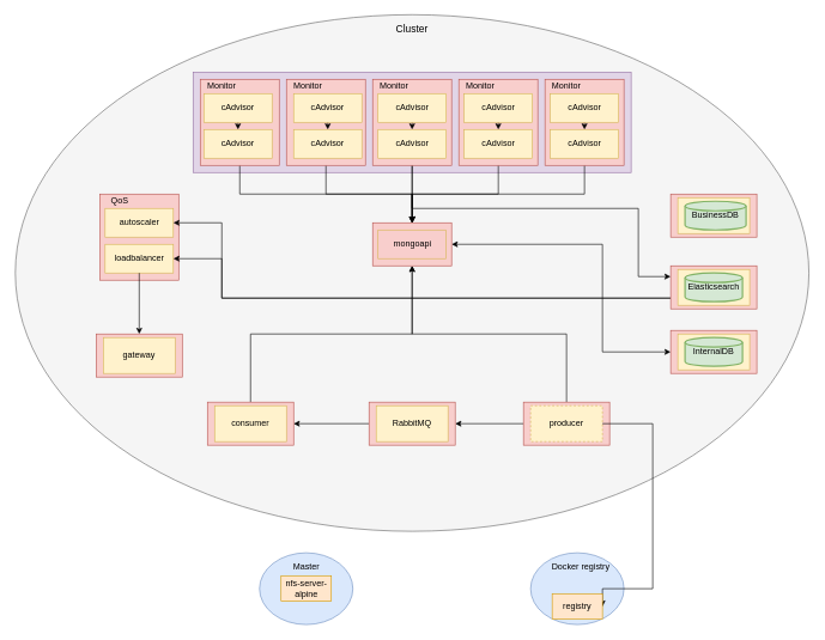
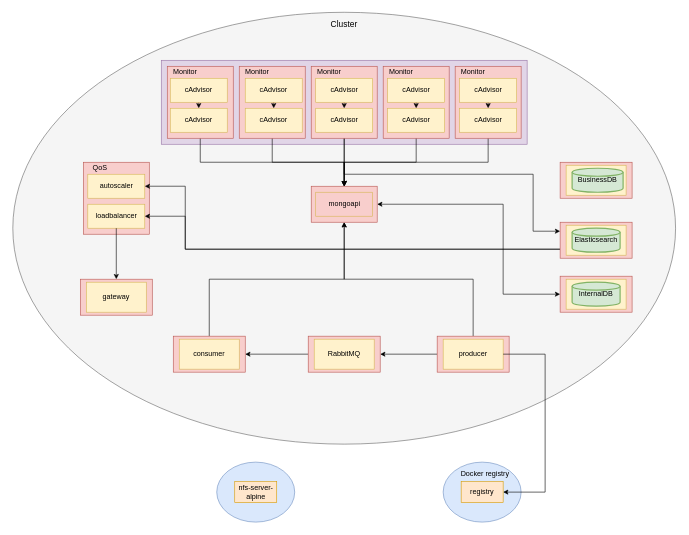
  <mxCell id="0" />
  <mxCell id="1" parent="0" />
  <mxCell id="2" value="" style="ellipse;whiteSpace=wrap;html=1;fillColor=#f5f5f5;strokeColor=#666666;fontColor=#333333;" vertex="1" parent="1"><mxGeometry x="20.5" y="20" width="1105" height="720" as="geometry" /></mxCell>
  <mxCell id="3" value="&lt;div style=&quot;font-size: 14px&quot;&gt;Cluster&lt;/div&gt;" style="text;html=1;strokeColor=none;fillColor=none;align=center;verticalAlign=middle;whiteSpace=wrap;rounded=0;" vertex="1" parent="1"><mxGeometry x="553" y="30" width="40" height="20" as="geometry" /></mxCell>
  <mxCell id="4" value="" style="rounded=0;whiteSpace=wrap;html=1;fillColor=#e1d5e7;strokeColor=#9673a6;" vertex="1" parent="1"><mxGeometry x="268" y="100" width="610" height="140" as="geometry" /></mxCell>
  <mxCell id="5" style="edgeStyle=orthogonalEdgeStyle;rounded=0;orthogonalLoop=1;jettySize=auto;html=1;exitX=0.5;exitY=1;exitDx=0;exitDy=0;entryX=0.5;entryY=0;entryDx=0;entryDy=0;" edge="1" parent="1" source="6" target="45"><mxGeometry relative="1" as="geometry" /></mxCell>
  <mxCell id="6" value="" style="rounded=0;whiteSpace=wrap;html=1;fillColor=#f8cecc;strokeColor=#b85450;" vertex="1" parent="1"><mxGeometry x="278" y="110" width="110" height="120" as="geometry" /></mxCell>
  <mxCell id="7" style="edgeStyle=orthogonalEdgeStyle;rounded=0;orthogonalLoop=1;jettySize=auto;html=1;exitX=0.5;exitY=1;exitDx=0;exitDy=0;entryX=0.5;entryY=0;entryDx=0;entryDy=0;" edge="1" parent="1" source="8" target="45"><mxGeometry relative="1" as="geometry" /></mxCell>
  <mxCell id="8" value="" style="rounded=0;whiteSpace=wrap;html=1;fillColor=#f8cecc;strokeColor=#b85450;" vertex="1" parent="1"><mxGeometry x="398" y="110" width="110" height="120" as="geometry" /></mxCell>
  <mxCell id="9" style="edgeStyle=orthogonalEdgeStyle;rounded=0;orthogonalLoop=1;jettySize=auto;html=1;exitX=0.5;exitY=1;exitDx=0;exitDy=0;entryX=0.5;entryY=0;entryDx=0;entryDy=0;" edge="1" parent="1" source="11" target="45"><mxGeometry relative="1" as="geometry" /></mxCell>
  <mxCell id="10" style="edgeStyle=orthogonalEdgeStyle;rounded=0;orthogonalLoop=1;jettySize=auto;html=1;exitX=0.5;exitY=1;exitDx=0;exitDy=0;entryX=0;entryY=0.25;entryDx=0;entryDy=0;startArrow=none;startFill=0;" edge="1" parent="1" source="11" target="50"><mxGeometry relative="1" as="geometry"><Array as="points"><mxPoint x="573" y="290" /><mxPoint x="888" y="290" /><mxPoint x="888" y="385" /></Array></mxGeometry></mxCell>
  <mxCell id="11" value="" style="rounded=0;whiteSpace=wrap;html=1;fillColor=#f8cecc;strokeColor=#b85450;" vertex="1" parent="1"><mxGeometry x="518" y="110" width="110" height="120" as="geometry" /></mxCell>
  <mxCell id="12" style="edgeStyle=orthogonalEdgeStyle;rounded=0;orthogonalLoop=1;jettySize=auto;html=1;exitX=0.5;exitY=1;exitDx=0;exitDy=0;entryX=0.5;entryY=0;entryDx=0;entryDy=0;" edge="1" parent="1" source="13" target="45"><mxGeometry relative="1" as="geometry" /></mxCell>
  <mxCell id="13" value="" style="rounded=0;whiteSpace=wrap;html=1;fillColor=#f8cecc;strokeColor=#b85450;" vertex="1" parent="1"><mxGeometry x="638" y="110" width="110" height="120" as="geometry" /></mxCell>
  <mxCell id="14" style="edgeStyle=orthogonalEdgeStyle;rounded=0;orthogonalLoop=1;jettySize=auto;html=1;exitX=0.5;exitY=1;exitDx=0;exitDy=0;entryX=0.5;entryY=0;entryDx=0;entryDy=0;" edge="1" parent="1" source="15" target="45"><mxGeometry relative="1" as="geometry" /></mxCell>
  <mxCell id="15" value="" style="rounded=0;whiteSpace=wrap;html=1;fillColor=#f8cecc;strokeColor=#b85450;" vertex="1" parent="1"><mxGeometry x="758" y="110" width="110" height="120" as="geometry" /></mxCell>
  <mxCell id="16" value="&lt;div&gt;Monitor&lt;/div&gt;" style="text;html=1;strokeColor=none;fillColor=none;align=center;verticalAlign=middle;whiteSpace=wrap;rounded=0;" vertex="1" parent="1"><mxGeometry x="288" y="110" width="40" height="20" as="geometry" /></mxCell>
  <mxCell id="17" value="&lt;div&gt;Monitor&lt;/div&gt;" style="text;html=1;strokeColor=none;fillColor=none;align=center;verticalAlign=middle;whiteSpace=wrap;rounded=0;" vertex="1" parent="1"><mxGeometry x="408" y="110" width="40" height="20" as="geometry" /></mxCell>
  <mxCell id="18" value="&lt;div&gt;Monitor&lt;/div&gt;" style="text;html=1;strokeColor=none;fillColor=none;align=center;verticalAlign=middle;whiteSpace=wrap;rounded=0;" vertex="1" parent="1"><mxGeometry x="528" y="110" width="40" height="20" as="geometry" /></mxCell>
  <mxCell id="19" value="&lt;div&gt;Monitor&lt;/div&gt;" style="text;html=1;strokeColor=none;fillColor=none;align=center;verticalAlign=middle;whiteSpace=wrap;rounded=0;" vertex="1" parent="1"><mxGeometry x="648" y="110" width="40" height="20" as="geometry" /></mxCell>
  <mxCell id="20" value="&lt;div&gt;Monitor&lt;/div&gt;" style="text;html=1;strokeColor=none;fillColor=none;align=center;verticalAlign=middle;whiteSpace=wrap;rounded=0;" vertex="1" parent="1"><mxGeometry x="768" y="110" width="40" height="20" as="geometry" /></mxCell>
  <mxCell id="21" style="edgeStyle=orthogonalEdgeStyle;rounded=0;orthogonalLoop=1;jettySize=auto;html=1;exitX=0.5;exitY=1;exitDx=0;exitDy=0;entryX=0.5;entryY=0;entryDx=0;entryDy=0;" edge="1" parent="1" source="22" target="23"><mxGeometry relative="1" as="geometry" /></mxCell>
  <mxCell id="22" value="cAdvisor" style="rounded=0;whiteSpace=wrap;html=1;fillColor=#fff2cc;strokeColor=#d6b656;" vertex="1" parent="1"><mxGeometry x="283" y="130" width="95" height="40" as="geometry" /></mxCell>
  <mxCell id="23" value="cAdvisor" style="rounded=0;whiteSpace=wrap;html=1;fillColor=#fff2cc;strokeColor=#d6b656;" vertex="1" parent="1"><mxGeometry x="283" y="180" width="95" height="40" as="geometry" /></mxCell>
  <mxCell id="24" style="edgeStyle=orthogonalEdgeStyle;rounded=0;orthogonalLoop=1;jettySize=auto;html=1;exitX=0.5;exitY=1;exitDx=0;exitDy=0;entryX=0.5;entryY=0;entryDx=0;entryDy=0;" edge="1" parent="1" source="25" target="26"><mxGeometry relative="1" as="geometry" /></mxCell>
  <mxCell id="25" value="cAdvisor" style="rounded=0;whiteSpace=wrap;html=1;fillColor=#fff2cc;strokeColor=#d6b656;" vertex="1" parent="1"><mxGeometry x="408" y="130" width="95" height="40" as="geometry" /></mxCell>
  <mxCell id="26" value="cAdvisor" style="rounded=0;whiteSpace=wrap;html=1;fillColor=#fff2cc;strokeColor=#d6b656;" vertex="1" parent="1"><mxGeometry x="408" y="180" width="95" height="40" as="geometry" /></mxCell>
  <mxCell id="27" style="edgeStyle=orthogonalEdgeStyle;rounded=0;orthogonalLoop=1;jettySize=auto;html=1;exitX=0.5;exitY=1;exitDx=0;exitDy=0;entryX=0.5;entryY=0;entryDx=0;entryDy=0;" edge="1" parent="1" source="28" target="29"><mxGeometry relative="1" as="geometry" /></mxCell>
  <mxCell id="28" value="cAdvisor" style="rounded=0;whiteSpace=wrap;html=1;fillColor=#fff2cc;strokeColor=#d6b656;" vertex="1" parent="1"><mxGeometry x="525.5" y="130" width="95" height="40" as="geometry" /></mxCell>
  <mxCell id="29" value="cAdvisor" style="rounded=0;whiteSpace=wrap;html=1;fillColor=#fff2cc;strokeColor=#d6b656;" vertex="1" parent="1"><mxGeometry x="525.5" y="180" width="95" height="40" as="geometry" /></mxCell>
  <mxCell id="30" style="edgeStyle=orthogonalEdgeStyle;rounded=0;orthogonalLoop=1;jettySize=auto;html=1;exitX=0.5;exitY=1;exitDx=0;exitDy=0;entryX=0.5;entryY=0;entryDx=0;entryDy=0;" edge="1" parent="1" source="31" target="32"><mxGeometry relative="1" as="geometry" /></mxCell>
  <mxCell id="31" value="cAdvisor" style="rounded=0;whiteSpace=wrap;html=1;fillColor=#fff2cc;strokeColor=#d6b656;" vertex="1" parent="1"><mxGeometry x="645.5" y="130" width="95" height="40" as="geometry" /></mxCell>
  <mxCell id="32" value="cAdvisor" style="rounded=0;whiteSpace=wrap;html=1;fillColor=#fff2cc;strokeColor=#d6b656;" vertex="1" parent="1"><mxGeometry x="645.5" y="180" width="95" height="40" as="geometry" /></mxCell>
  <mxCell id="33" style="edgeStyle=orthogonalEdgeStyle;rounded=0;orthogonalLoop=1;jettySize=auto;html=1;exitX=0.5;exitY=1;exitDx=0;exitDy=0;entryX=0.5;entryY=0;entryDx=0;entryDy=0;" edge="1" parent="1" source="34" target="35"><mxGeometry relative="1" as="geometry" /></mxCell>
  <mxCell id="34" value="cAdvisor" style="rounded=0;whiteSpace=wrap;html=1;fillColor=#fff2cc;strokeColor=#d6b656;" vertex="1" parent="1"><mxGeometry x="765.5" y="130" width="95" height="40" as="geometry" /></mxCell>
  <mxCell id="35" value="cAdvisor" style="rounded=0;whiteSpace=wrap;html=1;fillColor=#fff2cc;strokeColor=#d6b656;" vertex="1" parent="1"><mxGeometry x="765.5" y="180" width="95" height="40" as="geometry" /></mxCell>
  <mxCell id="36" value="" style="rounded=0;whiteSpace=wrap;html=1;fillColor=#f8cecc;strokeColor=#b85450;" vertex="1" parent="1"><mxGeometry x="138" y="270" width="110" height="120" as="geometry" /></mxCell>
  <mxCell id="37" style="edgeStyle=orthogonalEdgeStyle;rounded=0;orthogonalLoop=1;jettySize=auto;html=1;exitX=1;exitY=0.5;exitDx=0;exitDy=0;entryX=0;entryY=0.75;entryDx=0;entryDy=0;startArrow=classic;startFill=1;endArrow=none;endFill=0;" edge="1" parent="1" source="38" target="50"><mxGeometry relative="1" as="geometry"><Array as="points"><mxPoint x="308" y="310" /><mxPoint x="308" y="415" /></Array></mxGeometry></mxCell>
  <mxCell id="38" value="autoscaler" style="rounded=0;whiteSpace=wrap;html=1;fillColor=#fff2cc;strokeColor=#d6b656;" vertex="1" parent="1"><mxGeometry x="145.5" y="290" width="95" height="40" as="geometry" /></mxCell>
  <mxCell id="39" style="edgeStyle=orthogonalEdgeStyle;rounded=0;orthogonalLoop=1;jettySize=auto;html=1;exitX=1;exitY=0.5;exitDx=0;exitDy=0;entryX=0;entryY=0.75;entryDx=0;entryDy=0;startArrow=classic;startFill=1;endArrow=none;endFill=0;" edge="1" parent="1" source="40" target="50"><mxGeometry relative="1" as="geometry"><Array as="points"><mxPoint x="308" y="360" /><mxPoint x="308" y="415" /></Array></mxGeometry></mxCell>
  <mxCell id="40" value="loadbalancer" style="rounded=0;whiteSpace=wrap;html=1;fillColor=#fff2cc;strokeColor=#d6b656;" vertex="1" parent="1"><mxGeometry x="145.5" y="340" width="95" height="40" as="geometry" /></mxCell>
  <mxCell id="41" value="QoS" style="text;html=1;strokeColor=none;fillColor=none;align=center;verticalAlign=middle;whiteSpace=wrap;rounded=0;" vertex="1" parent="1"><mxGeometry x="145.5" y="270" width="40" height="20" as="geometry" /></mxCell>
  <mxCell id="42" style="edgeStyle=orthogonalEdgeStyle;rounded=0;orthogonalLoop=1;jettySize=auto;html=1;exitX=1;exitY=0.5;exitDx=0;exitDy=0;entryX=0;entryY=0.5;entryDx=0;entryDy=0;startArrow=classic;startFill=1;" edge="1" parent="1" source="45" target="47"><mxGeometry relative="1" as="geometry"><Array as="points"><mxPoint x="838" y="340" /><mxPoint x="838" y="490" /></Array></mxGeometry></mxCell>
  <mxCell id="43" style="edgeStyle=orthogonalEdgeStyle;rounded=0;orthogonalLoop=1;jettySize=auto;html=1;exitX=0.5;exitY=1;exitDx=0;exitDy=0;entryX=0.5;entryY=0;entryDx=0;entryDy=0;startArrow=classic;startFill=1;endArrow=none;endFill=0;" edge="1" parent="1" source="45" target="56"><mxGeometry relative="1" as="geometry" /></mxCell>
  <mxCell id="44" style="edgeStyle=orthogonalEdgeStyle;rounded=0;orthogonalLoop=1;jettySize=auto;html=1;exitX=0.5;exitY=1;exitDx=0;exitDy=0;entryX=0.5;entryY=0;entryDx=0;entryDy=0;startArrow=classic;startFill=1;endArrow=none;endFill=0;" edge="1" parent="1" source="45" target="62"><mxGeometry relative="1" as="geometry" /></mxCell>
  <mxCell id="45" value="" style="rounded=0;whiteSpace=wrap;html=1;fillColor=#f8cecc;strokeColor=#b85450;" vertex="1" parent="1"><mxGeometry x="518" y="310" width="110" height="60" as="geometry" /></mxCell>
  <mxCell id="46" value="mongoapi" style="rounded=0;whiteSpace=wrap;html=1;fillColor=#f8cecc;strokeColor=#d6b656;" vertex="1" parent="1"><mxGeometry x="525.5" y="320" width="95" height="40" as="geometry" /></mxCell>
  <mxCell id="47" value="" style="rounded=0;whiteSpace=wrap;html=1;fillColor=#f8cecc;strokeColor=#b85450;" vertex="1" parent="1"><mxGeometry x="933" y="460" width="120" height="60" as="geometry" /></mxCell>
  <mxCell id="48" value="" style="rounded=0;whiteSpace=wrap;html=1;fillColor=#fff2cc;strokeColor=#d6b656;" vertex="1" parent="1"><mxGeometry x="943" y="465" width="100" height="50" as="geometry" /></mxCell>
  <mxCell id="49" value="InternalDB" style="strokeWidth=2;html=1;shape=mxgraph.flowchart.database;whiteSpace=wrap;fillColor=#d5e8d4;strokeColor=#82b366;" vertex="1" parent="1"><mxGeometry x="953" y="470" width="80" height="40" as="geometry" /></mxCell>
  <mxCell id="50" value="" style="rounded=0;whiteSpace=wrap;html=1;fillColor=#f8cecc;strokeColor=#b85450;" vertex="1" parent="1"><mxGeometry x="933" y="370" width="120" height="60" as="geometry" /></mxCell>
  <mxCell id="51" value="" style="rounded=0;whiteSpace=wrap;html=1;fillColor=#fff2cc;strokeColor=#d6b656;" vertex="1" parent="1"><mxGeometry x="943" y="375" width="100" height="50" as="geometry" /></mxCell>
  <mxCell id="52" value="Elasticsearch" style="strokeWidth=2;html=1;shape=mxgraph.flowchart.database;whiteSpace=wrap;fillColor=#d5e8d4;strokeColor=#82b366;" vertex="1" parent="1"><mxGeometry x="953" y="380" width="80" height="40" as="geometry" /></mxCell>
  <mxCell id="53" value="" style="rounded=0;whiteSpace=wrap;html=1;fillColor=#f8cecc;strokeColor=#b85450;" vertex="1" parent="1"><mxGeometry x="933" y="270" width="120" height="60" as="geometry" /></mxCell>
  <mxCell id="54" value="" style="rounded=0;whiteSpace=wrap;html=1;fillColor=#fff2cc;strokeColor=#d6b656;" vertex="1" parent="1"><mxGeometry x="943" y="275" width="100" height="50" as="geometry" /></mxCell>
  <mxCell id="55" value="&lt;div&gt;BusinessDB&lt;/div&gt;" style="strokeWidth=2;html=1;shape=mxgraph.flowchart.database;whiteSpace=wrap;fillColor=#d5e8d4;strokeColor=#82b366;" vertex="1" parent="1"><mxGeometry x="953" y="280" width="85" height="40" as="geometry" /></mxCell>
  <mxCell id="56" value="" style="rounded=0;whiteSpace=wrap;html=1;fillColor=#f8cecc;strokeColor=#b85450;" vertex="1" parent="1"><mxGeometry x="288" y="560" width="120" height="60" as="geometry" /></mxCell>
  <mxCell id="57" value="consumer" style="rounded=0;whiteSpace=wrap;html=1;fillColor=#fff2cc;strokeColor=#d6b656;" vertex="1" parent="1"><mxGeometry x="298" y="565" width="100" height="50" as="geometry" /></mxCell>
  <mxCell id="58" style="edgeStyle=orthogonalEdgeStyle;rounded=0;orthogonalLoop=1;jettySize=auto;html=1;exitX=0;exitY=0.5;exitDx=0;exitDy=0;entryX=1;entryY=0.5;entryDx=0;entryDy=0;startArrow=none;startFill=0;endArrow=classic;endFill=1;" edge="1" parent="1" source="60" target="56"><mxGeometry relative="1" as="geometry" /></mxCell>
  <mxCell id="59" style="edgeStyle=orthogonalEdgeStyle;rounded=0;orthogonalLoop=1;jettySize=auto;html=1;exitX=1;exitY=0.5;exitDx=0;exitDy=0;entryX=0;entryY=0.5;entryDx=0;entryDy=0;startArrow=classic;startFill=1;endArrow=none;endFill=0;" edge="1" parent="1" source="60" target="62"><mxGeometry relative="1" as="geometry" /></mxCell>
  <mxCell id="60" value="" style="rounded=0;whiteSpace=wrap;html=1;fillColor=#f8cecc;strokeColor=#b85450;" vertex="1" parent="1"><mxGeometry x="513" y="560" width="120" height="60" as="geometry" /></mxCell>
  <mxCell id="61" value="RabbitMQ" style="rounded=0;whiteSpace=wrap;html=1;fillColor=#fff2cc;strokeColor=#d6b656;" vertex="1" parent="1"><mxGeometry x="523" y="565" width="100" height="50" as="geometry" /></mxCell>
  <mxCell id="62" value="" style="rounded=0;whiteSpace=wrap;html=1;fillColor=#f8cecc;strokeColor=#b85450;" vertex="1" parent="1"><mxGeometry x="728" y="560" width="120" height="60" as="geometry" /></mxCell>
- <mxCell id="63" value="&lt;div&gt;producer&lt;/div&gt;" style="rounded=0;whiteSpace=wrap;html=1;fillColor=#fff2cc;strokeColor=#d6b656;dashed=1;" vertex="1" parent="1"><mxGeometry x="738" y="565" width="100" height="50" as="geometry" /></mxCell>
+ <mxCell id="63" value="&lt;div&gt;producer&lt;/div&gt;" style="rounded=0;whiteSpace=wrap;html=1;fillColor=#fff2cc;strokeColor=#d6b656;" vertex="1" parent="1"><mxGeometry x="738" y="565" width="100" height="50" as="geometry" /></mxCell>
  <mxCell id="64" style="edgeStyle=orthogonalEdgeStyle;rounded=0;orthogonalLoop=1;jettySize=auto;html=1;exitX=0.5;exitY=0;exitDx=0;exitDy=0;entryX=0.5;entryY=1;entryDx=0;entryDy=0;startArrow=classic;startFill=1;endArrow=none;endFill=0;" edge="1" parent="1" source="65" target="40"><mxGeometry relative="1" as="geometry" /></mxCell>
  <mxCell id="65" value="" style="rounded=0;whiteSpace=wrap;html=1;fillColor=#f8cecc;strokeColor=#b85450;" vertex="1" parent="1"><mxGeometry x="133" y="465" width="120" height="60" as="geometry" /></mxCell>
  <mxCell id="66" value="gateway" style="rounded=0;whiteSpace=wrap;html=1;fillColor=#fff2cc;strokeColor=#d6b656;" vertex="1" parent="1"><mxGeometry x="143" y="470" width="100" height="50" as="geometry" /></mxCell>
  <mxCell id="67" value="" style="ellipse;whiteSpace=wrap;html=1;fillColor=#dae8fc;strokeColor=#6c8ebf;" vertex="1" parent="1"><mxGeometry x="738" y="770" width="130" height="100" as="geometry" /></mxCell>
  <mxCell id="68" style="edgeStyle=orthogonalEdgeStyle;rounded=0;orthogonalLoop=1;jettySize=auto;html=1;exitX=1;exitY=0.5;exitDx=0;exitDy=0;entryX=1;entryY=0.5;entryDx=0;entryDy=0;startArrow=classic;startFill=1;endArrow=none;endFill=0;" edge="1" parent="1" source="69" target="63"><mxGeometry relative="1" as="geometry"><Array as="points"><mxPoint x="908" y="820" /><mxPoint x="908" y="590" /></Array></mxGeometry></mxCell>
- <mxCell id="69" value="registry" style="rounded=0;whiteSpace=wrap;html=1;fillColor=#ffe6cc;strokeColor=#d79b00;" vertex="1" parent="1"><mxGeometry x="768" y="827.5" width="70" height="35" as="geometry" /></mxCell>
+ <mxCell id="69" value="registry" style="rounded=0;whiteSpace=wrap;html=1;fillColor=#ffe6cc;strokeColor=#d79b00;" vertex="1" parent="1"><mxGeometry x="768" y="802.5" width="70" height="35" as="geometry" /></mxCell>
  <mxCell id="70" value="Docker registry" style="text;html=1;strokeColor=none;fillColor=none;align=center;verticalAlign=middle;whiteSpace=wrap;rounded=0;" vertex="1" parent="1"><mxGeometry x="753" y="780" width="110" height="20" as="geometry" /></mxCell>
  <mxCell id="71" value="" style="ellipse;whiteSpace=wrap;html=1;fillColor=#dae8fc;strokeColor=#6c8ebf;" vertex="1" parent="1"><mxGeometry x="360.5" y="770" width="130" height="100" as="geometry" /></mxCell>
  <mxCell id="72" value="nfs-server-alpine" style="rounded=0;whiteSpace=wrap;html=1;fillColor=#ffe6cc;strokeColor=#d79b00;" vertex="1" parent="1"><mxGeometry x="390.5" y="802.5" width="70" height="35" as="geometry" /></mxCell>
- <mxCell id="73" value="Master" style="text;html=1;strokeColor=none;fillColor=none;align=center;verticalAlign=middle;whiteSpace=wrap;rounded=0;" vertex="1" parent="1"><mxGeometry x="370.5" y="780" width="110" height="20" as="geometry" /></mxCell>
